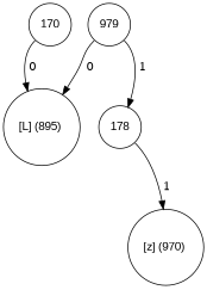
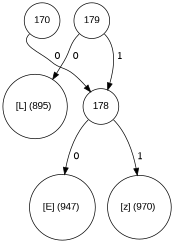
  digraph {
    node [fontname=Arial shape=circle]
    edge [tailport=sw]
    n1 [label=170 width=0.5]
    n2 [label="[L] (895) " width=0.5]
-   179 [width=0.5 label=979]
+   179 [width=0.5]
    n4 [label=178 width=0.5]
+   n5 [label="[E] (947) " width=0.5]
    n6 [label="[z] (970) " width=0.5]
-   n1 -> n2 [label=" 0"]
+   n1 -> n4 [label=" 0"]
    179 -> n2 [label=" 0"]
    179 -> n4 [label=" 1" tailport=se]
+   n4 -> n5 [label=" 0"]
    n4 -> n6 [label=" 1" tailport=se]
  }
